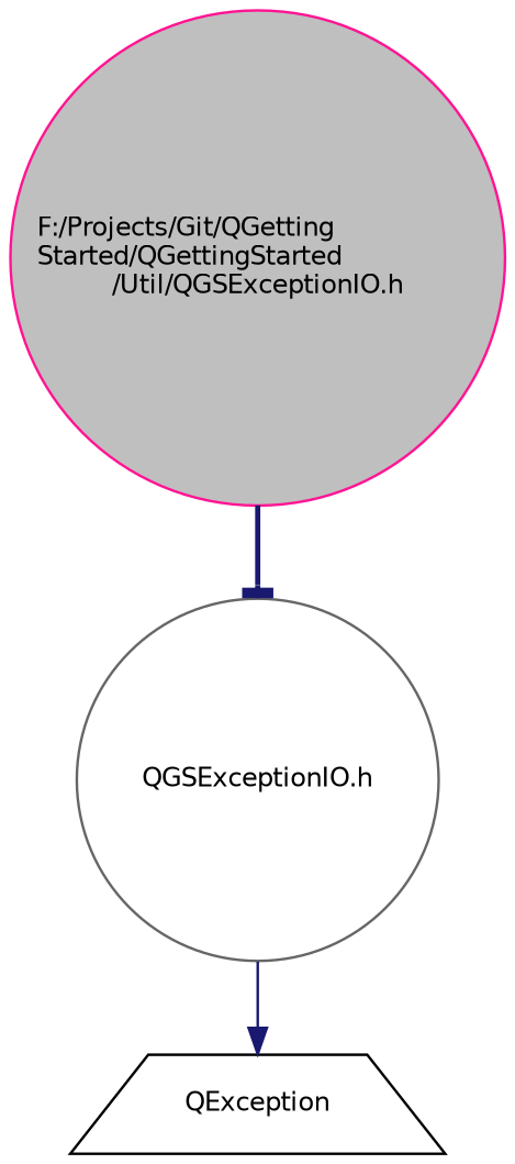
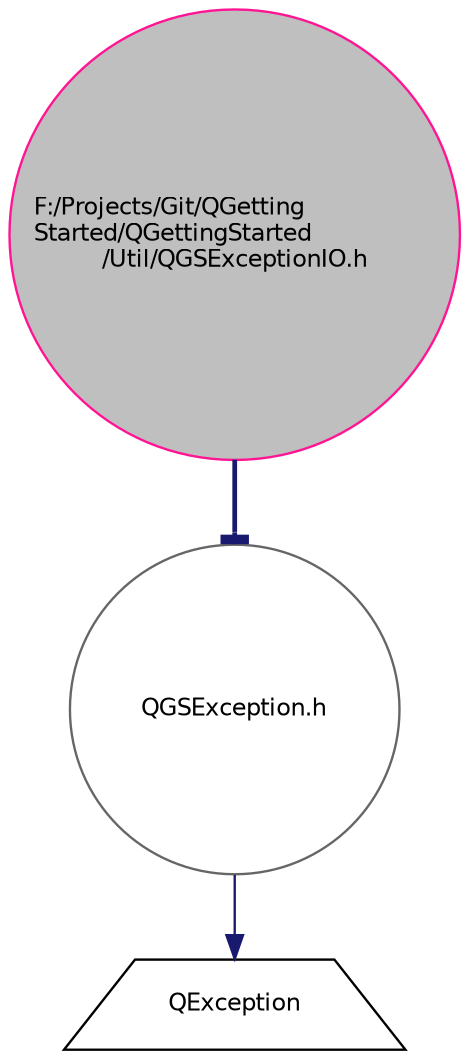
  digraph {
    node [fillcolor=white fontname=Helvetica fontsize=10 shape=circle style=filled]
    edge [color=midnightblue fontname=Helvetica fontsize=10 labelfontname=Helvetica labelfontsize=10]
    n1 [color=deeppink fillcolor=grey75 fontcolor=black height=0.2 label="F:/Projects/Git/QGetting\lStarted/QGettingStarted\l/Util/QGSExceptionIO.h" width=0.4]
-   n2 [color=gray40 height=0.2 label="QGSExceptionIO.h" width=0.4]
+   n2 [color=gray40 height=0.2 label="QGSException.h" width=0.4]
    n3 [color=black height=0.2 label=QException shape=trapezium width=0.4]
    n1 -> n2 [style=bold arrowhead=tee]
    n2 -> n3 [style=solid arrowhead=normal]
  }
